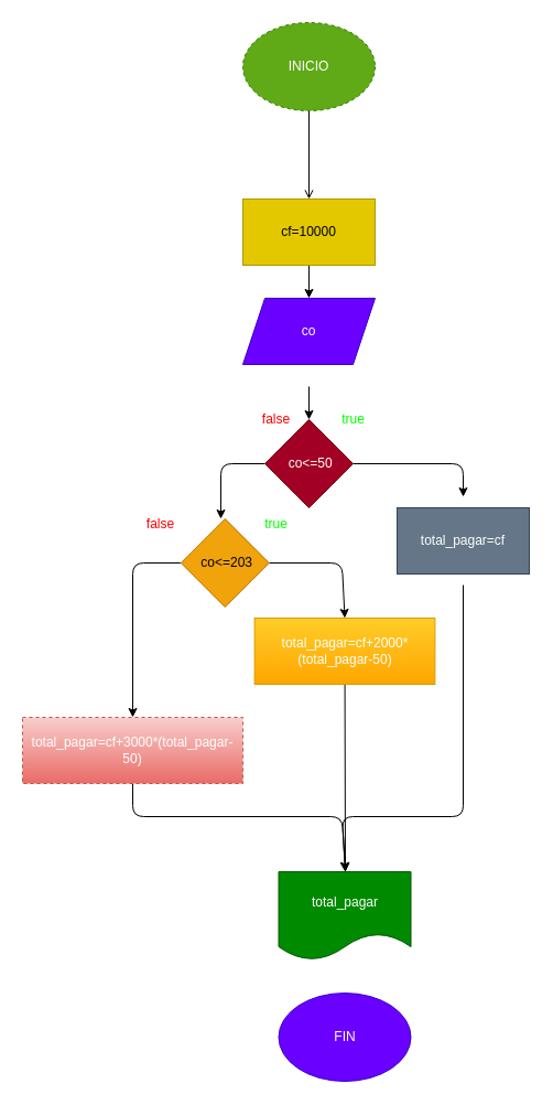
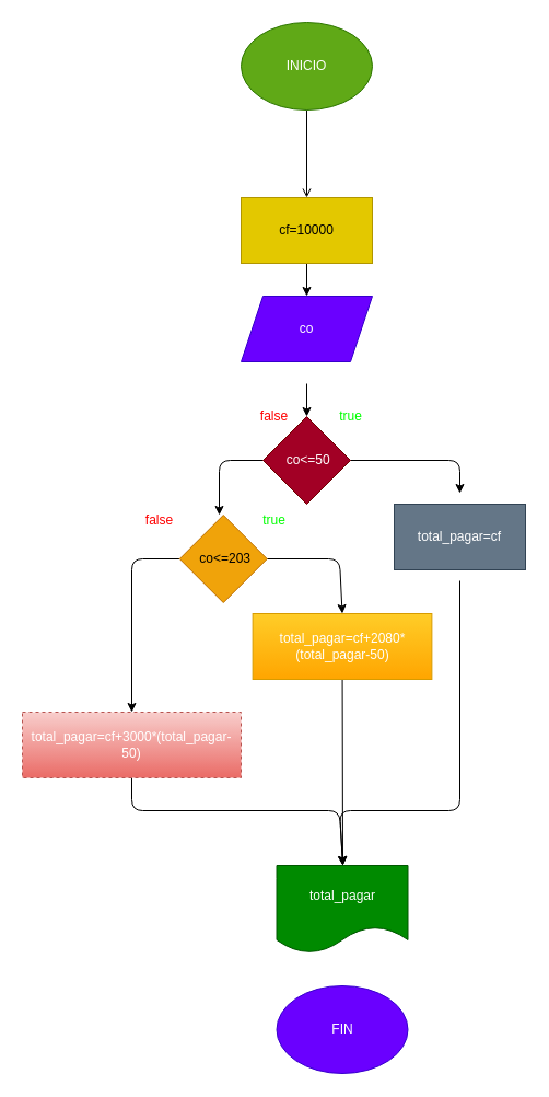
  <mxCell id="0" />
  <mxCell id="1" parent="0" />
  <mxCell id="2" value="" style="edgeStyle=none;html=1;endArrow=open;" parent="1" source="3" target="22" edge="1"><mxGeometry relative="1" as="geometry" /></mxCell>
- <mxCell id="3" value="INICIO" style="ellipse;whiteSpace=wrap;html=1;fillColor=#60a917;fontColor=#ffffff;strokeColor=#2D7600;dashed=1;" parent="1" vertex="1"><mxGeometry x="220" y="20" width="120" height="80" as="geometry" /></mxCell>
+ <mxCell id="3" value="INICIO" style="ellipse;whiteSpace=wrap;html=1;fillColor=#60a917;fontColor=#ffffff;strokeColor=#2D7600;" parent="1" vertex="1"><mxGeometry x="220" y="20" width="120" height="80" as="geometry" /></mxCell>
  <mxCell id="4" value="" style="edgeStyle=none;html=1;" parent="1" source="5" edge="1"><mxGeometry relative="1" as="geometry"><mxPoint x="280" y="270" as="targetPoint" /></mxGeometry></mxCell>
  <mxCell id="5" value="co" style="shape=parallelogram;perimeter=parallelogramPerimeter;whiteSpace=wrap;html=1;fixedSize=1;fillColor=#6a00ff;fontColor=#ffffff;strokeColor=#3700CC;" parent="1" vertex="1"><mxGeometry x="220" y="270" width="120" height="60" as="geometry" /></mxCell>
  <mxCell id="6" value="" style="edgeStyle=none;html=1;" parent="1" target="9" edge="1"><mxGeometry relative="1" as="geometry"><mxPoint x="280" y="350" as="sourcePoint" /></mxGeometry></mxCell>
  <mxCell id="7" value="" style="edgeStyle=none;html=1;" parent="1" source="9" edge="1"><mxGeometry relative="1" as="geometry"><Array as="points"><mxPoint x="420" y="420" /></Array><mxPoint x="420" y="450" as="targetPoint" /></mxGeometry></mxCell>
  <mxCell id="8" style="edgeStyle=none;html=1;" parent="1" source="9" edge="1"><mxGeometry relative="1" as="geometry"><mxPoint x="200" y="470" as="targetPoint" /><Array as="points"><mxPoint x="200" y="420" /></Array></mxGeometry></mxCell>
  <mxCell id="9" value="&amp;nbsp;co&amp;lt;=50" style="rhombus;whiteSpace=wrap;html=1;align=center;fillColor=#a20025;fontColor=#ffffff;strokeColor=#6F0000;" parent="1" vertex="1"><mxGeometry x="240" y="380" width="80" height="80" as="geometry" /></mxCell>
  <mxCell id="10" style="edgeStyle=none;html=1;" parent="1" edge="1"><mxGeometry relative="1" as="geometry"><mxPoint x="313" y="790" as="targetPoint" /><Array as="points"><mxPoint x="420" y="740" /><mxPoint x="310" y="740" /></Array><mxPoint x="420" y="530" as="sourcePoint" /></mxGeometry></mxCell>
  <mxCell id="11" style="edgeStyle=none;html=1;entryX=0.5;entryY=0;entryDx=0;entryDy=0;" parent="1" source="13" target="25" edge="1"><mxGeometry relative="1" as="geometry"><Array as="points"><mxPoint x="310" y="510" /></Array><mxPoint x="312.5" y="550" as="targetPoint" /></mxGeometry></mxCell>
  <mxCell id="12" style="edgeStyle=none;html=1;entryX=0.5;entryY=0;entryDx=0;entryDy=0;" parent="1" source="13" target="26" edge="1"><mxGeometry relative="1" as="geometry"><Array as="points"><mxPoint x="120" y="510" /></Array><mxPoint x="130" y="530" as="targetPoint" /></mxGeometry></mxCell>
  <mxCell id="13" value="&amp;nbsp;co&amp;lt;=203" style="rhombus;whiteSpace=wrap;html=1;align=center;fillColor=#f0a30a;fontColor=#000000;strokeColor=#BD7000;" parent="1" vertex="1"><mxGeometry x="163.75" y="470" width="80" height="80" as="geometry" /></mxCell>
  <mxCell id="14" style="edgeStyle=none;html=1;exitX=0.5;exitY=1;exitDx=0;exitDy=0;" parent="1" source="26" edge="1"><mxGeometry relative="1" as="geometry"><mxPoint x="313" y="790" as="targetPoint" /><Array as="points"><mxPoint x="120" y="740" /><mxPoint x="310" y="740" /></Array><mxPoint x="193" y="730" as="sourcePoint" /></mxGeometry></mxCell>
  <mxCell id="15" style="edgeStyle=none;html=1;" parent="1" edge="1"><mxGeometry relative="1" as="geometry"><mxPoint x="313" y="790" as="targetPoint" /><mxPoint x="312.585" y="620" as="sourcePoint" /></mxGeometry></mxCell>
  <mxCell id="16" value="&lt;font color=&quot;#00ff00&quot;&gt;true&lt;/font&gt;" style="text;html=1;align=center;verticalAlign=middle;resizable=0;points=[];autosize=1;strokeColor=none;fillColor=none;" parent="1" vertex="1"><mxGeometry x="300" y="365" width="40" height="30" as="geometry" /></mxCell>
  <mxCell id="17" value="&lt;span style=&quot;color: rgb(255, 0, 0);&quot;&gt;false&lt;/span&gt;" style="text;html=1;align=center;verticalAlign=middle;resizable=0;points=[];autosize=1;strokeColor=none;fillColor=none;" parent="1" vertex="1"><mxGeometry x="225" y="365" width="50" height="30" as="geometry" /></mxCell>
  <mxCell id="18" value="&lt;span style=&quot;color: rgb(255, 0, 0);&quot;&gt;false&lt;/span&gt;" style="text;html=1;align=center;verticalAlign=middle;resizable=0;points=[];autosize=1;strokeColor=none;fillColor=none;" parent="1" vertex="1"><mxGeometry x="120" y="460" width="50" height="30" as="geometry" /></mxCell>
  <mxCell id="19" value="&lt;font color=&quot;#00ff00&quot;&gt;true&lt;/font&gt;" style="text;html=1;align=center;verticalAlign=middle;resizable=0;points=[];autosize=1;strokeColor=none;fillColor=none;" parent="1" vertex="1"><mxGeometry x="230" y="460" width="40" height="30" as="geometry" /></mxCell>
  <mxCell id="20" value="FIN" style="ellipse;whiteSpace=wrap;html=1;fillColor=#6a00ff;fontColor=#ffffff;strokeColor=#3700CC;" parent="1" vertex="1"><mxGeometry x="252.5" y="900" width="120" height="80" as="geometry" /></mxCell>
  <mxCell id="21" value="" style="edgeStyle=none;html=1;" parent="1" source="22" target="5" edge="1"><mxGeometry relative="1" as="geometry" /></mxCell>
  <mxCell id="22" value="cf=10000" style="rounded=0;whiteSpace=wrap;html=1;fillColor=#e3c800;fontColor=#000000;strokeColor=#B09500;" parent="1" vertex="1"><mxGeometry x="220" y="180" width="120" height="60" as="geometry" /></mxCell>
  <mxCell id="23" value="total_pagar=cf" style="rounded=0;whiteSpace=wrap;html=1;fillColor=#647687;fontColor=#ffffff;strokeColor=#314354;" parent="1" vertex="1"><mxGeometry x="360" y="460" width="120" height="60" as="geometry" /></mxCell>
  <mxCell id="24" value="total_pagar" style="shape=document;whiteSpace=wrap;html=1;boundedLbl=1;fillColor=#008a00;fontColor=#ffffff;strokeColor=#005700;" parent="1" vertex="1"><mxGeometry x="252.5" y="790" width="120" height="80" as="geometry" /></mxCell>
- <mxCell id="25" value="&lt;span style=&quot;color: rgb(255, 255, 255);&quot;&gt;total_pagar=cf+2000*(total_pagar-50)&lt;/span&gt;" style="rounded=0;whiteSpace=wrap;html=1;fillColor=#ffcd28;gradientColor=#ffa500;strokeColor=#d79b00;" parent="1" vertex="1"><mxGeometry x="230.63" y="560" width="163.75" height="60" as="geometry" /></mxCell>
+ <mxCell id="25" value="&lt;span style=&quot;color: rgb(255, 255, 255);&quot;&gt;total_pagar=cf+2080*(total_pagar-50)&lt;/span&gt;" style="rounded=0;whiteSpace=wrap;html=1;fillColor=#ffcd28;gradientColor=#ffa500;strokeColor=#d79b00;" parent="1" vertex="1"><mxGeometry x="230.63" y="560" width="163.75" height="60" as="geometry" /></mxCell>
  <mxCell id="26" value="&lt;span style=&quot;color: rgb(255, 255, 255);&quot;&gt;total_pagar=cf+3000*(total_pagar-50)&lt;/span&gt;" style="rounded=0;whiteSpace=wrap;html=1;fillColor=#f8cecc;gradientColor=#ea6b66;strokeColor=#b85450;dashed=1;" parent="1" vertex="1"><mxGeometry x="20" y="650" width="200" height="60" as="geometry" /></mxCell>
